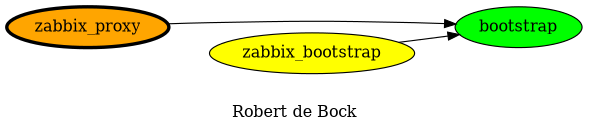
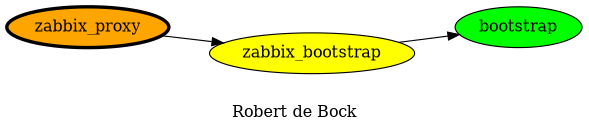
  digraph {
    label="Robert de Bock"
    rankdir=LR
    node [style=filled]
    bootstrap [fillcolor=green]
    n2 [fillcolor=yellow label=zabbix_bootstrap]
    zabbix_proxy [fillcolor=orange penwidth=3]
    n2 -> bootstrap
-   zabbix_proxy -> bootstrap
+   zabbix_proxy -> n2
  }
